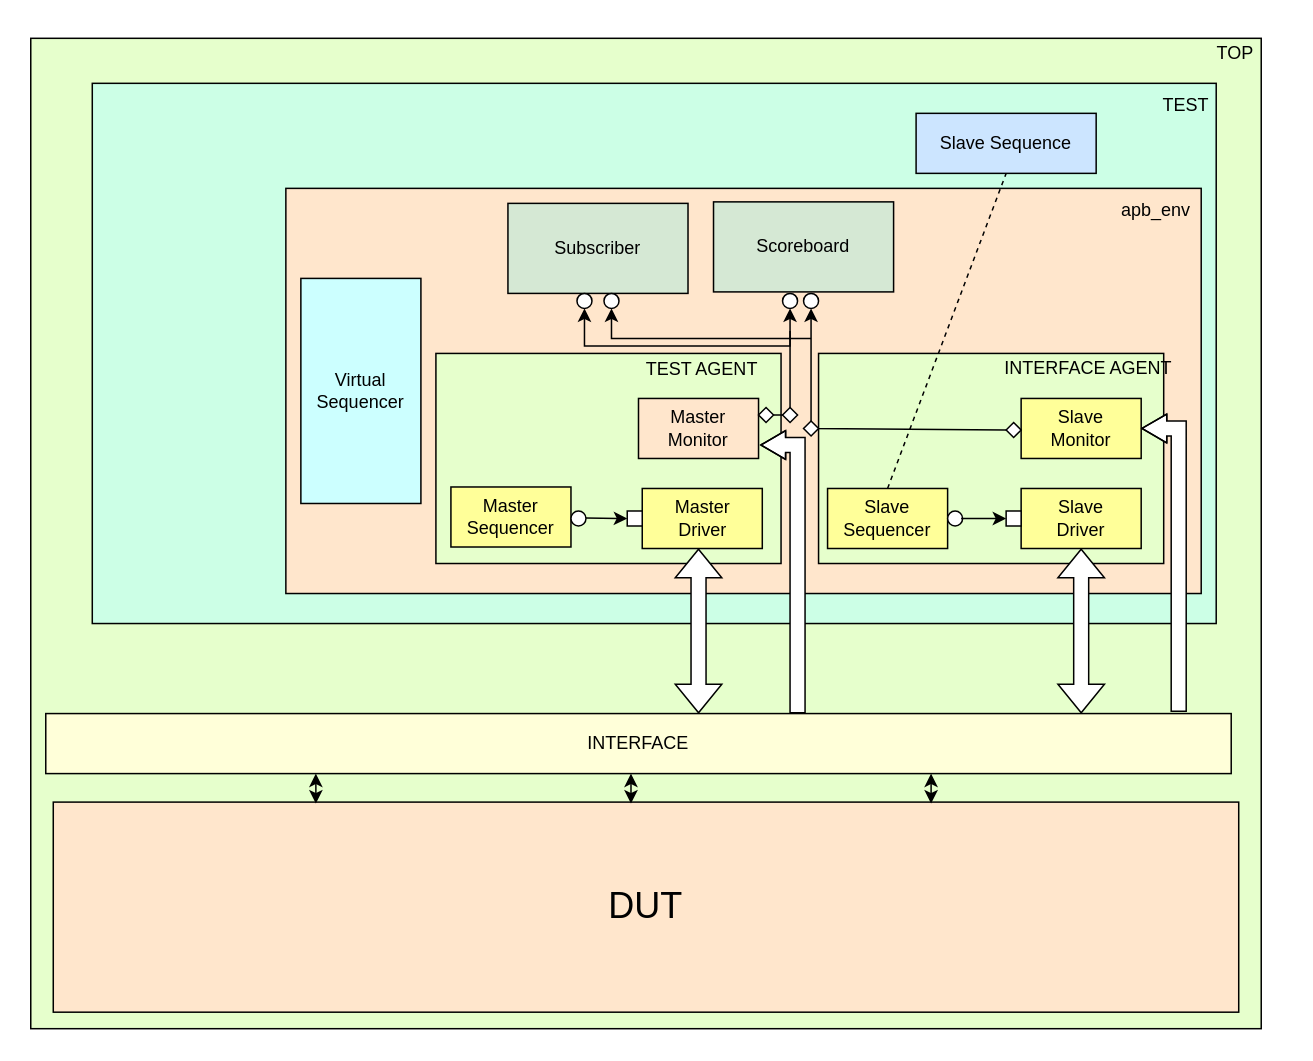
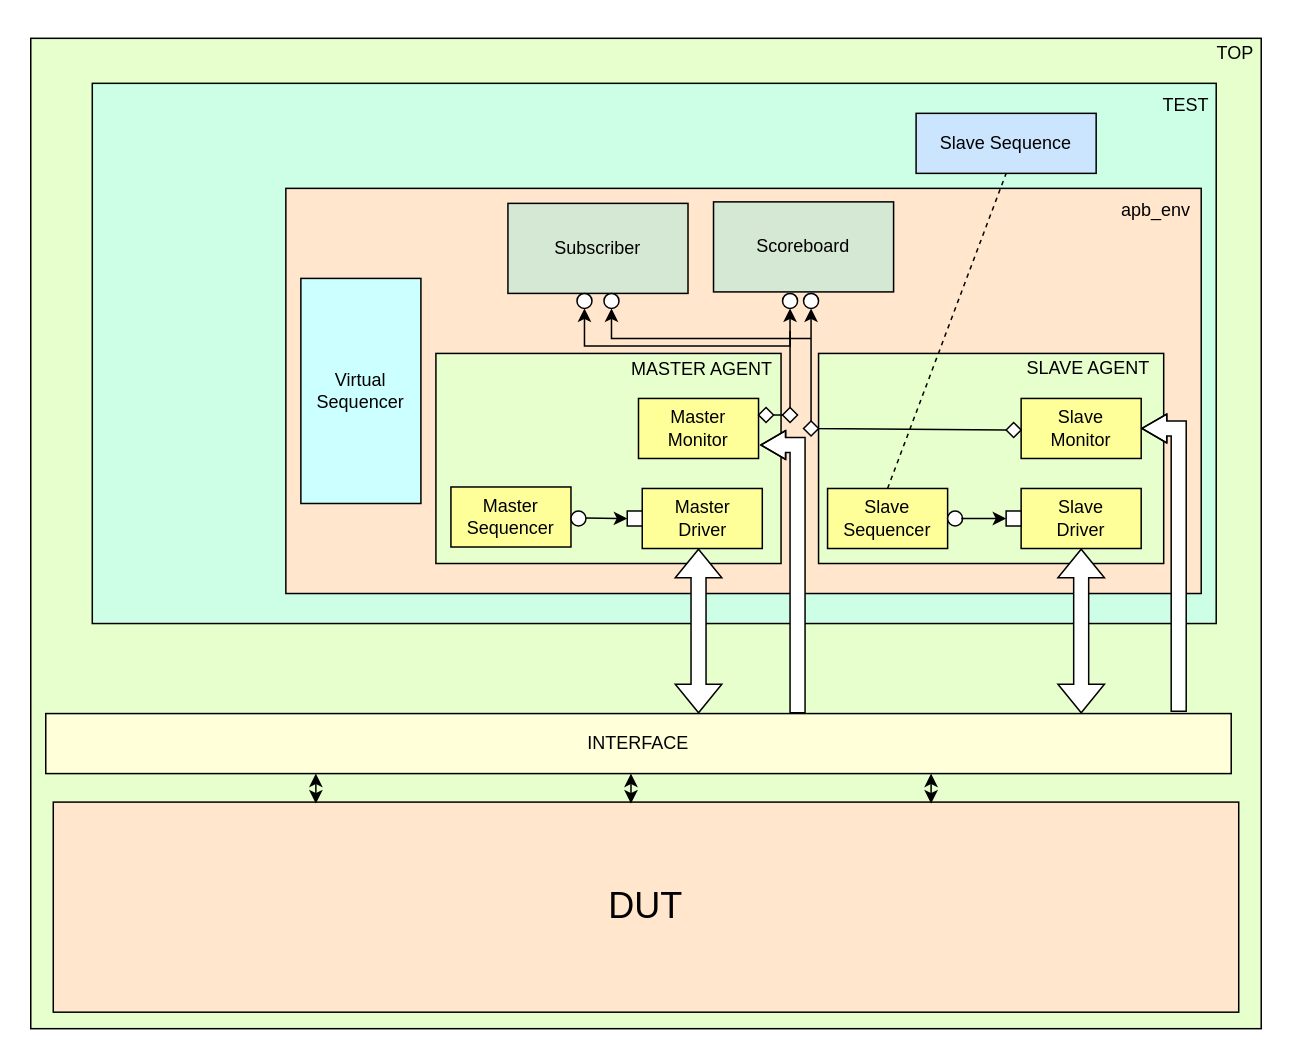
  <mxCell id="0" />
  <mxCell id="1" parent="0" />
  <mxCell id="2" value="" style="rounded=0;whiteSpace=wrap;html=1;fillColor=#E6FFCC;" parent="1" vertex="1"><mxGeometry x="20" y="25" width="820" height="660" as="geometry" /></mxCell>
  <mxCell id="3" value="" style="rounded=0;whiteSpace=wrap;html=1;fillColor=#CCFFE6;" parent="1" vertex="1"><mxGeometry x="61" y="55" width="749" height="360" as="geometry" /></mxCell>
  <mxCell id="4" value="" style="rounded=0;whiteSpace=wrap;html=1;fillColor=#FFE6CC;" parent="1" vertex="1"><mxGeometry x="190" y="125" width="610" height="270" as="geometry" /></mxCell>
  <mxCell id="5" value="" style="rounded=0;whiteSpace=wrap;html=1;fillColor=#E6FFCC;" parent="1" vertex="1"><mxGeometry x="290" y="235" width="230" height="140" as="geometry" /></mxCell>
  <mxCell id="6" value="" style="rounded=0;whiteSpace=wrap;html=1;fillColor=#E6FFCC;" parent="1" vertex="1"><mxGeometry x="545" y="235" width="230" height="140" as="geometry" /></mxCell>
  <mxCell id="7" value="Scoreboard" style="rounded=0;whiteSpace=wrap;html=1;fillColor=#D5E8D4;" parent="1" vertex="1"><mxGeometry x="475" y="134" width="120" height="60" as="geometry" /></mxCell>
  <mxCell id="8" value="Master&lt;br&gt;Sequencer" style="rounded=0;whiteSpace=wrap;html=1;fillColor=#FFFF99;" parent="1" vertex="1"><mxGeometry x="300" y="324" width="80" height="40" as="geometry" /></mxCell>
  <mxCell id="9" value="Master&lt;br&gt;Driver" style="rounded=0;whiteSpace=wrap;html=1;fillColor=#FFFF99;" parent="1" vertex="1"><mxGeometry x="427.5" y="325" width="80" height="40" as="geometry" /></mxCell>
- <mxCell id="10" value="Master Monitor" style="rounded=0;whiteSpace=wrap;html=1;fillColor=#ffe6cc;" parent="1" vertex="1"><mxGeometry x="425" y="265" width="80" height="40" as="geometry" /></mxCell>
+ <mxCell id="10" value="Master Monitor" style="rounded=0;whiteSpace=wrap;html=1;fillColor=#FFFF99;" parent="1" vertex="1"><mxGeometry x="425" y="265" width="80" height="40" as="geometry" /></mxCell>
  <mxCell id="11" value="Slave Sequencer" style="rounded=0;whiteSpace=wrap;html=1;fillColor=#FFFF99;" parent="1" vertex="1"><mxGeometry x="551" y="325" width="80" height="40" as="geometry" /></mxCell>
  <mxCell id="12" value="Slave &lt;br&gt;Driver" style="rounded=0;whiteSpace=wrap;html=1;fillColor=#FFFF99;" parent="1" vertex="1"><mxGeometry x="680" y="325" width="80" height="40" as="geometry" /></mxCell>
  <mxCell id="13" value="Slave &lt;br&gt;Monitor" style="rounded=0;whiteSpace=wrap;html=1;fillColor=#FFFF99;" parent="1" vertex="1"><mxGeometry x="680" y="265" width="80" height="40" as="geometry" /></mxCell>
  <mxCell id="14" value="Virtual Sequencer" style="rounded=0;whiteSpace=wrap;html=1;fillColor=#CCFFFF;" parent="1" vertex="1"><mxGeometry x="200" y="185" width="80" height="150" as="geometry" /></mxCell>
  <mxCell id="15" value="TOP" style="text;strokeColor=none;align=center;fillColor=none;html=1;verticalAlign=middle;whiteSpace=wrap;rounded=0;" parent="1" vertex="1"><mxGeometry x="793" y="20" width="60" height="30" as="geometry" /></mxCell>
  <mxCell id="16" value="TEST" style="text;strokeColor=none;align=center;fillColor=none;html=1;verticalAlign=middle;whiteSpace=wrap;rounded=0;" parent="1" vertex="1"><mxGeometry x="760" y="55" width="60" height="30" as="geometry" /></mxCell>
  <mxCell id="17" style="edgeStyle=orthogonalEdgeStyle;rounded=0;orthogonalLoop=1;jettySize=auto;html=1;exitX=0.5;exitY=1;exitDx=0;exitDy=0;" parent="1" source="16" target="16" edge="1"><mxGeometry relative="1" as="geometry" /></mxCell>
  <mxCell id="18" value="apb_env" style="text;strokeColor=none;align=center;fillColor=none;html=1;verticalAlign=middle;whiteSpace=wrap;rounded=0;" parent="1" vertex="1"><mxGeometry x="740" y="125" width="60" height="30" as="geometry" /></mxCell>
- <mxCell id="19" value="TEST AGENT" style="text;strokeColor=none;align=center;fillColor=none;html=1;verticalAlign=middle;whiteSpace=wrap;rounded=0;" parent="1" vertex="1"><mxGeometry x="410" y="245" width="115" as="geometry" /></mxCell>
- <mxCell id="20" value="INTERFACE AGENT" style="text;strokeColor=none;align=center;fillColor=none;html=1;verticalAlign=middle;whiteSpace=wrap;rounded=0;" parent="1" vertex="1"><mxGeometry x="660" y="235" width="130" height="20" as="geometry" /></mxCell>
+ <mxCell id="19" value="MASTER AGENT" style="text;strokeColor=none;align=center;fillColor=none;html=1;verticalAlign=middle;whiteSpace=wrap;rounded=0;" parent="1" vertex="1"><mxGeometry x="410" y="245" width="115" as="geometry" /></mxCell>
+ <mxCell id="20" value="SLAVE AGENT" style="text;strokeColor=none;align=center;fillColor=none;html=1;verticalAlign=middle;whiteSpace=wrap;rounded=0;" parent="1" vertex="1"><mxGeometry x="660" y="235" width="130" height="20" as="geometry" /></mxCell>
  <mxCell id="21" value="" style="whiteSpace=wrap;html=1;aspect=fixed;" parent="1" vertex="1"><mxGeometry x="417.5" y="340" width="10" height="10" as="geometry" /></mxCell>
  <mxCell id="22" value="" style="whiteSpace=wrap;html=1;aspect=fixed;" parent="1" vertex="1"><mxGeometry x="670" y="340" width="10" height="10" as="geometry" /></mxCell>
  <mxCell id="23" value="" style="ellipse;whiteSpace=wrap;html=1;aspect=fixed;" parent="1" vertex="1"><mxGeometry x="380" y="340" width="10" height="10" as="geometry" /></mxCell>
  <mxCell id="24" value="" style="ellipse;whiteSpace=wrap;html=1;aspect=fixed;" parent="1" vertex="1"><mxGeometry x="631" y="340" width="10" height="10" as="geometry" /></mxCell>
  <mxCell id="25" value="" style="endArrow=classic;html=1;rounded=0;entryX=0;entryY=0.5;entryDx=0;entryDy=0;" parent="1" target="21" edge="1"><mxGeometry width="50" height="50" relative="1" as="geometry"><mxPoint x="390" y="344.71" as="sourcePoint" /><mxPoint x="410" y="344.71" as="targetPoint" /></mxGeometry></mxCell>
  <mxCell id="26" value="" style="endArrow=classic;html=1;rounded=0;entryX=0;entryY=0.5;entryDx=0;entryDy=0;" parent="1" edge="1"><mxGeometry width="50" height="50" relative="1" as="geometry"><mxPoint x="640" y="345" as="sourcePoint" /><mxPoint x="670" y="345" as="targetPoint" /></mxGeometry></mxCell>
  <mxCell id="27" value="" style="rhombus;whiteSpace=wrap;html=1;" parent="1" vertex="1"><mxGeometry x="505" y="271" width="10" height="10" as="geometry" /></mxCell>
  <mxCell id="28" value="" style="rhombus;whiteSpace=wrap;html=1;" parent="1" vertex="1"><mxGeometry x="670" y="281" width="10" height="10" as="geometry" /></mxCell>
  <mxCell id="29" value="" style="ellipse;whiteSpace=wrap;html=1;aspect=fixed;" parent="1" vertex="1"><mxGeometry x="521" y="195" width="10" height="10" as="geometry" /></mxCell>
  <mxCell id="30" value="" style="ellipse;whiteSpace=wrap;html=1;aspect=fixed;" parent="1" vertex="1"><mxGeometry x="535" y="195" width="10" height="10" as="geometry" /></mxCell>
  <mxCell id="31" value="" style="endArrow=classic;html=1;rounded=0;exitX=1;exitY=0.5;exitDx=0;exitDy=0;" parent="1" edge="1"><mxGeometry width="50" height="50" relative="1" as="geometry"><mxPoint x="515" y="276" as="sourcePoint" /><mxPoint x="526" y="205" as="targetPoint" /><Array as="points"><mxPoint x="526" y="276" /></Array></mxGeometry></mxCell>
  <mxCell id="32" value="" style="endArrow=classic;html=1;rounded=0;exitX=0;exitY=0.5;exitDx=0;exitDy=0;entryX=0.5;entryY=1;entryDx=0;entryDy=0;" parent="1" source="28" target="30" edge="1"><mxGeometry width="50" height="50" relative="1" as="geometry"><mxPoint x="620" y="305" as="sourcePoint" /><mxPoint x="670" y="255" as="targetPoint" /><Array as="points"><mxPoint x="540" y="285" /></Array></mxGeometry></mxCell>
  <mxCell id="33" value="Subscriber" style="rounded=0;whiteSpace=wrap;html=1;fillColor=#D5E8D4;" parent="1" vertex="1"><mxGeometry x="338" y="135" width="120" height="60" as="geometry" /></mxCell>
  <mxCell id="34" value="" style="ellipse;whiteSpace=wrap;html=1;aspect=fixed;" parent="1" vertex="1"><mxGeometry x="384" y="195" width="10" height="10" as="geometry" /></mxCell>
  <mxCell id="35" value="" style="ellipse;whiteSpace=wrap;html=1;aspect=fixed;" parent="1" vertex="1"><mxGeometry x="402" y="195" width="10" height="10" as="geometry" /></mxCell>
  <mxCell id="36" value="" style="endArrow=classic;html=1;rounded=0;entryX=0.5;entryY=1;entryDx=0;entryDy=0;" parent="1" target="35" edge="1"><mxGeometry width="50" height="50" relative="1" as="geometry"><mxPoint x="540" y="225" as="sourcePoint" /><mxPoint x="450" y="205" as="targetPoint" /><Array as="points"><mxPoint x="407" y="225" /></Array></mxGeometry></mxCell>
  <mxCell id="37" value="" style="endArrow=classic;html=1;rounded=0;entryX=0.5;entryY=1;entryDx=0;entryDy=0;" parent="1" target="34" edge="1"><mxGeometry width="50" height="50" relative="1" as="geometry"><mxPoint x="526" y="220" as="sourcePoint" /><mxPoint x="395" y="210" as="targetPoint" /><Array as="points"><mxPoint x="526" y="230" /><mxPoint x="389" y="230" /></Array></mxGeometry></mxCell>
  <mxCell id="38" value="INTERFACE" style="rounded=0;whiteSpace=wrap;html=1;fillColor=#FFFFD9;" parent="1" vertex="1"><mxGeometry x="30" y="475" width="790" height="40" as="geometry" /></mxCell>
  <mxCell id="39" value="" style="shape=flexArrow;endArrow=classic;startArrow=classic;html=1;rounded=0;exitX=0.557;exitY=0;exitDx=0;exitDy=0;exitPerimeter=0;fillColor=#FFFFFF;" parent="1" edge="1"><mxGeometry width="100" height="100" relative="1" as="geometry"><mxPoint x="465.03" y="475" as="sourcePoint" /><mxPoint x="465" y="365" as="targetPoint" /></mxGeometry></mxCell>
  <mxCell id="40" value="" style="shape=flexArrow;endArrow=classic;startArrow=classic;html=1;rounded=0;exitX=0.557;exitY=0;exitDx=0;exitDy=0;exitPerimeter=0;fillColor=#FFFFFF;" parent="1" edge="1"><mxGeometry width="100" height="100" relative="1" as="geometry"><mxPoint x="720.03" y="475" as="sourcePoint" /><mxPoint x="720" y="365" as="targetPoint" /></mxGeometry></mxCell>
  <mxCell id="41" value="&lt;font style=&quot;font-size: 24px;&quot;&gt;DUT&lt;/font&gt;" style="rounded=0;whiteSpace=wrap;html=1;fillColor=#FFE6CC;" parent="1" vertex="1"><mxGeometry x="35" y="534" width="790" height="140" as="geometry" /></mxCell>
  <mxCell id="42" value="Slave Sequence" style="rounded=0;whiteSpace=wrap;html=1;fillColor=#CCE5FF;" parent="1" vertex="1"><mxGeometry x="610" y="75" width="120" height="40" as="geometry" /></mxCell>
  <mxCell id="43" value="" style="endArrow=none;dashed=1;html=1;rounded=0;exitX=0.5;exitY=0;exitDx=0;exitDy=0;entryX=0.5;entryY=1;entryDx=0;entryDy=0;" parent="1" source="11" edge="1"><mxGeometry width="50" height="50" relative="1" as="geometry"><mxPoint x="700" y="325" as="sourcePoint" /><mxPoint x="670" y="115" as="targetPoint" /></mxGeometry></mxCell>
  <mxCell id="44" value="" style="endArrow=classic;startArrow=classic;html=1;rounded=0;" parent="1" edge="1"><mxGeometry width="50" height="50" relative="1" as="geometry"><mxPoint x="210" y="535" as="sourcePoint" /><mxPoint x="210" y="515" as="targetPoint" /></mxGeometry></mxCell>
  <mxCell id="45" value="" style="endArrow=classic;startArrow=classic;html=1;rounded=0;" parent="1" edge="1"><mxGeometry width="50" height="50" relative="1" as="geometry"><mxPoint x="420" y="535" as="sourcePoint" /><mxPoint x="420" y="515" as="targetPoint" /></mxGeometry></mxCell>
  <mxCell id="46" value="" style="endArrow=classic;startArrow=classic;html=1;rounded=0;" parent="1" edge="1"><mxGeometry width="50" height="50" relative="1" as="geometry"><mxPoint x="620" y="535" as="sourcePoint" /><mxPoint x="620" y="515" as="targetPoint" /></mxGeometry></mxCell>
  <mxCell id="47" value="" style="shape=flexArrow;endArrow=classic;html=1;rounded=0;fillColor=#FFFFFF;endWidth=8.235;endSize=5.176;" parent="1" edge="1"><mxGeometry width="50" height="50" relative="1" as="geometry"><mxPoint x="531" y="475" as="sourcePoint" /><mxPoint x="506" y="296" as="targetPoint" /><Array as="points"><mxPoint x="531" y="296" /></Array></mxGeometry></mxCell>
  <mxCell id="48" value="" style="shape=flexArrow;endArrow=classic;html=1;rounded=0;fillColor=#FFFFFF;endWidth=8.235;endSize=5.176;entryX=1;entryY=0.5;entryDx=0;entryDy=0;" parent="1" target="13" edge="1"><mxGeometry width="50" height="50" relative="1" as="geometry"><mxPoint x="785" y="474" as="sourcePoint" /><mxPoint x="760" y="295" as="targetPoint" /><Array as="points"><mxPoint x="785" y="285" /></Array></mxGeometry></mxCell>
  <mxCell id="49" value="" style="rhombus;whiteSpace=wrap;html=1;" parent="1" vertex="1"><mxGeometry x="521" y="271" width="10" height="10" as="geometry" /></mxCell>
  <mxCell id="50" value="" style="rhombus;whiteSpace=wrap;html=1;" parent="1" vertex="1"><mxGeometry x="535" y="280" width="10" height="10" as="geometry" /></mxCell>
